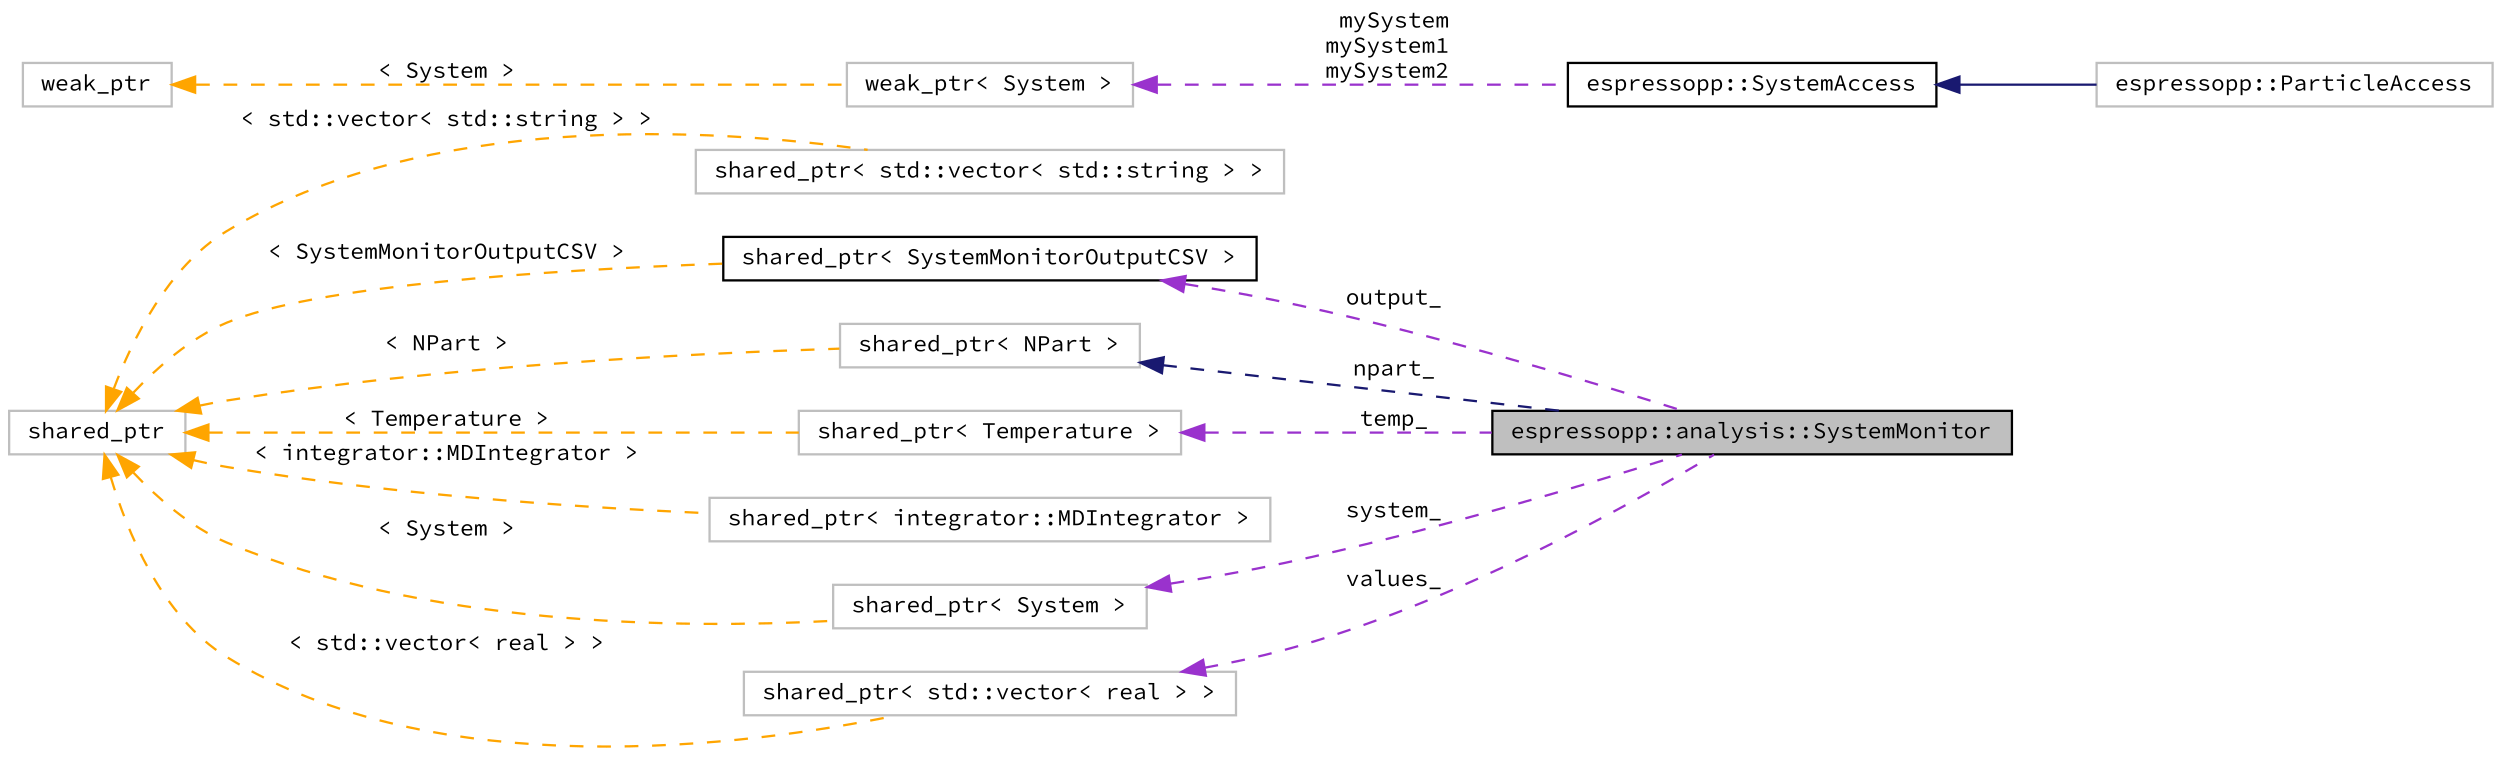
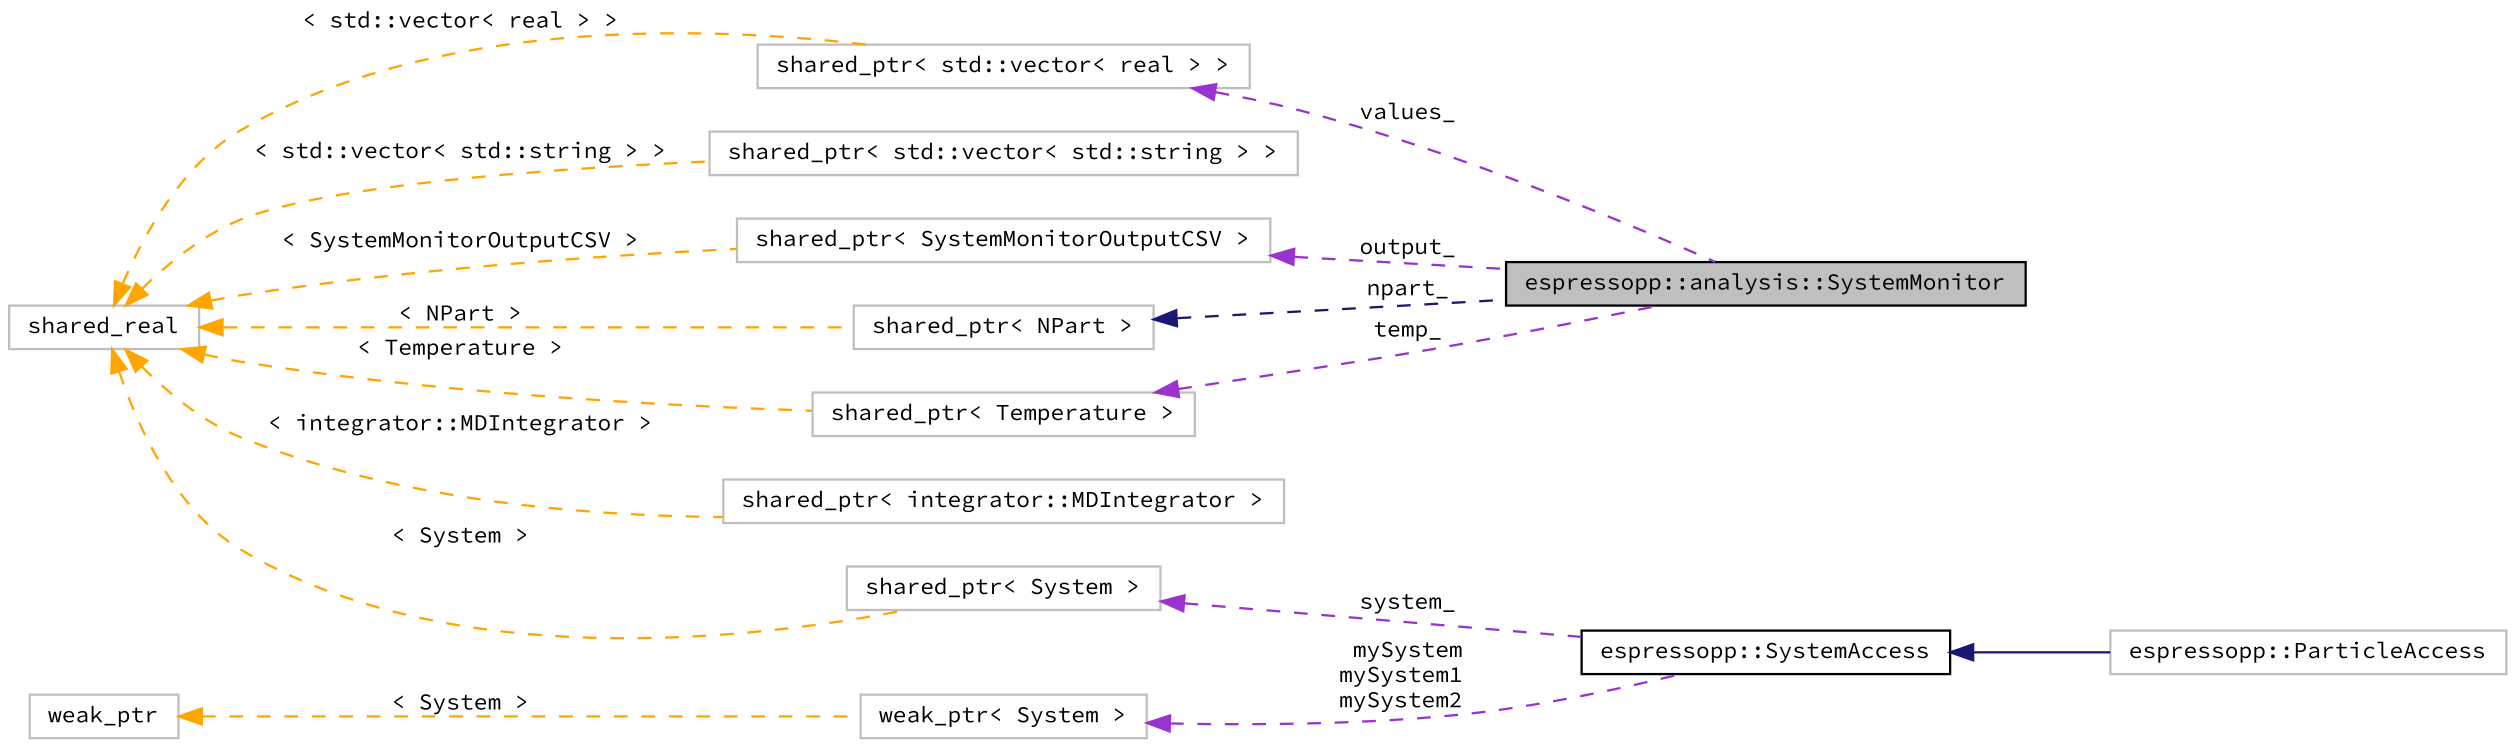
  digraph {
    fontname="Source Code Pro"
    rankdir=LR
    node [color=grey75 fillcolor=white fontname="Source Code Pro" fontsize=10 shape=record style=filled]
    edge [color=orange dir=back fontname="Source Code Pro" fontsize=10 labelfontname=Helvetica labelfontsize=10 style=dashed]
    n1 [color=black fillcolor=grey75 fontcolor=black height=0.2 label="espressopp::analysis::SystemMonitor" width=0.4]
    n2 [height=0.2 label="espressopp::ParticleAccess" width=0.4]
    n3 [color=black height=0.2 label="espressopp::SystemAccess" width=0.4]
    n4 [height=0.2 label="weak_ptr\< System \>" width=0.4]
    n5 [height=0.2 label=weak_ptr width=0.4]
    n6 [height=0.2 label="shared_ptr\< std::vector\< std::string \> \>" width=0.4]
-   n7 [height=0.2 label=shared_ptr width=0.4]
-   n8 [color=black height=0.2 label="shared_ptr\< SystemMonitorOutputCSV \>" width=0.4]
+   n7 [height=0.2 label=shared_real width=0.4]
+   n8 [height=0.2 label="shared_ptr\< SystemMonitorOutputCSV \>" width=0.4]
    n9 [height=0.2 label="shared_ptr\< NPart \>" width=0.4]
    n10 [height=0.2 label="shared_ptr\< Temperature \>" width=0.4]
    n11 [height=0.2 label="shared_ptr\< integrator::MDIntegrator \>" width=0.4]
    n12 [height=0.2 label="shared_ptr\< System \>" width=0.4]
    n13 [height=0.2 label="shared_ptr\< std::vector\< real \> \>" width=0.4]
    n3 -> n2 [color=midnightblue style=solid]
    n4 -> n3 [color=darkorchid3 label=" mySystem\nmySystem1\nmySystem2"]
    n5 -> n4 [label=" \< System \>"]
    n7 -> n6 [label=" \< std::vector\< std::string \> \>"]
    n7 -> n8 [label=" \< SystemMonitorOutputCSV \>"]
    n7 -> n9 [label=" \< NPart \>"]
    n7 -> n10 [label=" \< Temperature \>"]
    n7 -> n11 [label=" \< integrator::MDIntegrator \>"]
    n7 -> n12 [label=" \< System \>"]
    n7 -> n13 [label=" \< std::vector\< real \> \>"]
    n8 -> n1 [color=darkorchid3 label=" output_"]
    n9 -> n1 [color=midnightblue label=" npart_"]
    n10 -> n1 [color=darkorchid3 label=" temp_"]
-   n12 -> n1 [color=darkorchid3 label=" system_"]
+   n12 -> n3 [color=darkorchid3 label=" system_"]
    n13 -> n1 [color=darkorchid3 label=" values_"]
  }
